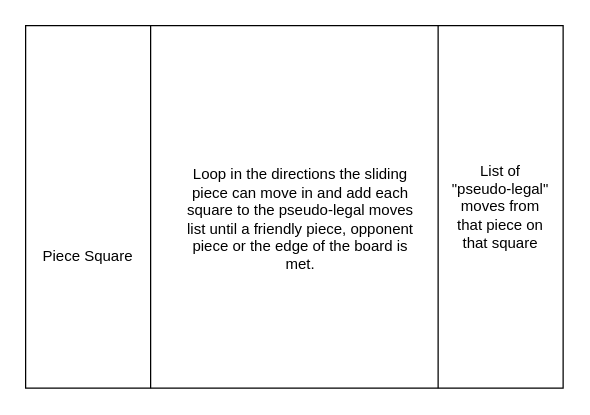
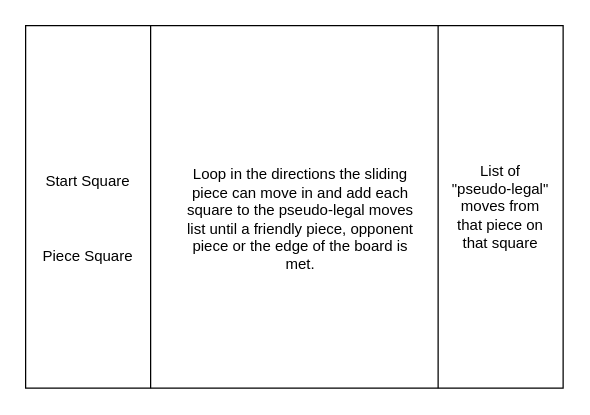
  <mxCell id="0" />
  <mxCell id="1" parent="0" />
  <mxCell id="2" value="" style="group" vertex="1" connectable="0" parent="1"><mxGeometry x="20" y="20" width="430" height="290" as="geometry" /></mxCell>
  <mxCell id="3" value="" style="shape=process;whiteSpace=wrap;html=1;backgroundOutline=1;size=0.233;" vertex="1" parent="2"><mxGeometry width="430" height="290" as="geometry" /></mxCell>
+ <mxCell id="4" value="Start Square" style="text;html=1;align=center;verticalAlign=middle;whiteSpace=wrap;rounded=0;" vertex="1" parent="2"><mxGeometry x="10" y="110" width="80" height="30" as="geometry" /></mxCell>
  <mxCell id="5" value="Piece Square" style="text;html=1;align=center;verticalAlign=middle;whiteSpace=wrap;rounded=0;" vertex="1" parent="2"><mxGeometry y="170" width="100" height="30" as="geometry" /></mxCell>
  <mxCell id="6" value="List of &quot;pseudo-legal&quot; moves from that piece on that square" style="text;html=1;align=center;verticalAlign=middle;whiteSpace=wrap;rounded=0;" vertex="1" parent="2"><mxGeometry x="340" y="80" width="80" height="130" as="geometry" /></mxCell>
  <mxCell id="7" value="Loop in the directions the sliding piece can move in and add each square to the pseudo-legal moves list until a friendly piece, opponent piece or the edge of the board is met." style="text;html=1;align=center;verticalAlign=middle;whiteSpace=wrap;rounded=0;" vertex="1" parent="2"><mxGeometry x="120" y="60" width="200" height="190" as="geometry" /></mxCell>
